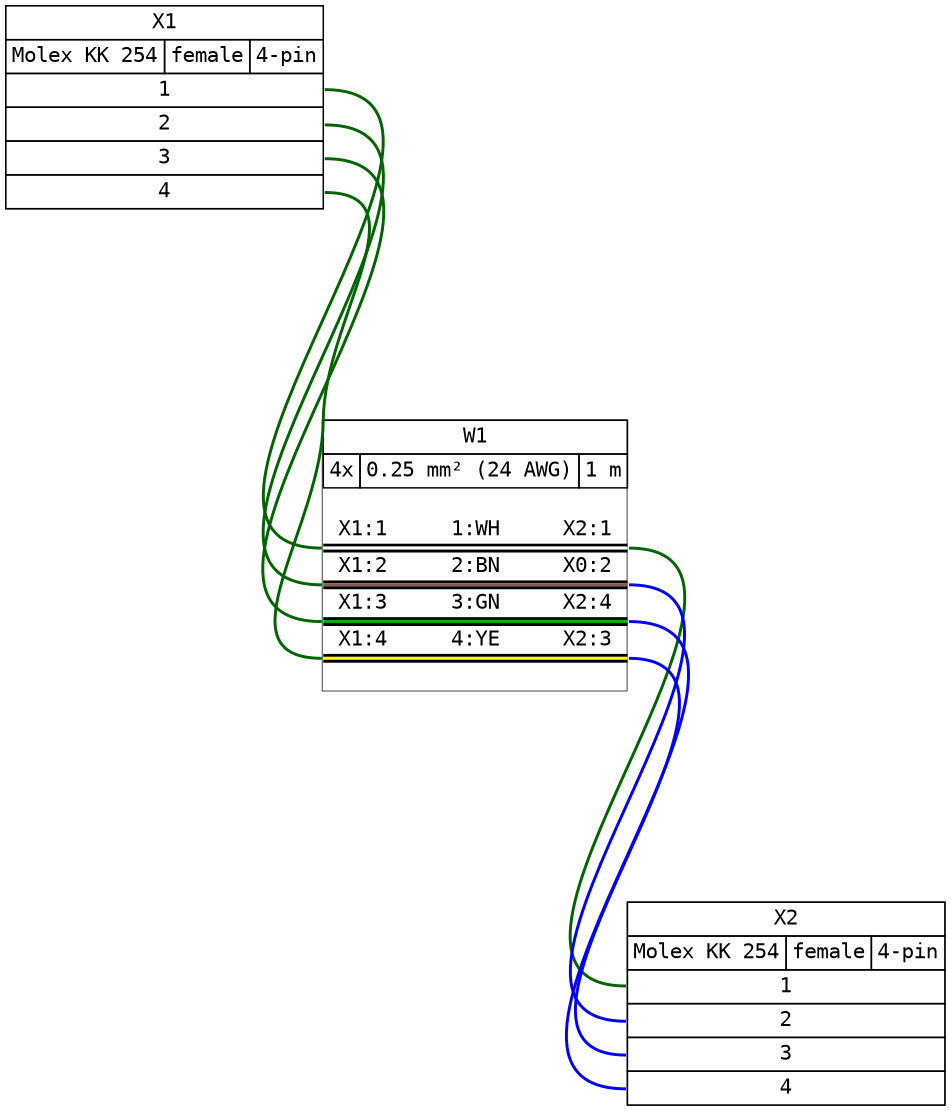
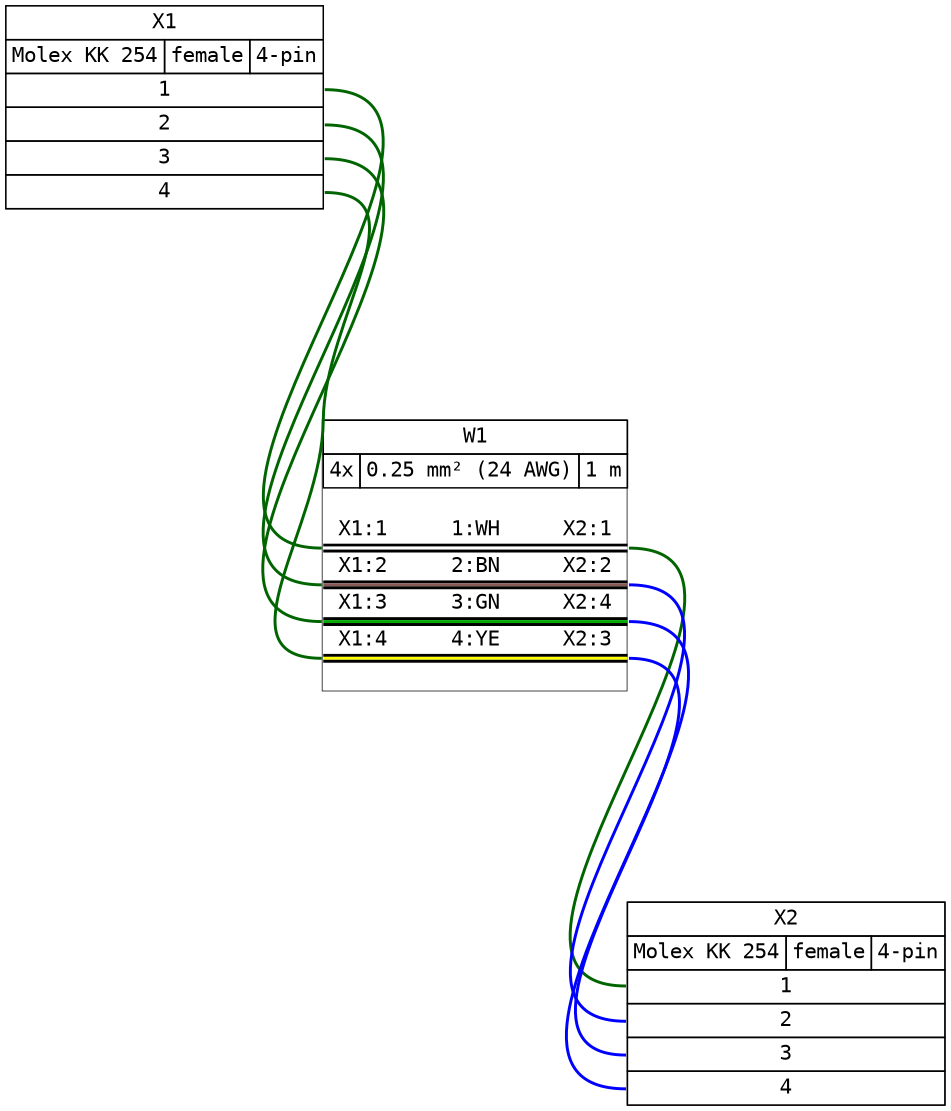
  graph {
    bgcolor="#FFFFFF"
    fontname="DejaVu Sans Mono"
    nodesep=0.33
    rankdir=TB
    ranksep=2
    node [fillcolor="#FFFFFF" fontname="DejaVu Sans Mono" margin=0 shape=box style=filled]
    edge [color=darkgreen fontname="DejaVu Sans Mono" style=bold]
    n1 [height=0 label=< <table border="0" cellspacing="0" cellpadding="0" bgcolor="#FFFFFF">  <tr>   <td>    <table border="0" cellborder="1" cellpadding="3" cellspacing="0">     <tr>      <td>X1</td>     </tr>    </table>   </td>  </tr>  <tr>   <td>    <table border="0" cellborder="1" cellpadding="3" cellspacing="0">     <tr>      <td>Molex KK 254</td>      <td>female</td>      <td>4-pin</td>     </tr>    </table>   </td>  </tr>  <tr>   <td>    <table border="0" cellborder="1" cellpadding="3" cellspacing="0">     <tr>            <td port="p1r">1</td>     </tr>     <tr>            <td port="p2r">2</td>     </tr>     <tr>            <td port="p3r">3</td>     </tr>     <tr>            <td port="p4r">4</td>     </tr>    </table>   </td>  </tr> </table> > width=0]
-   n2 [height=0 label=< <table border="0" cellspacing="0" cellpadding="0" bgcolor="#FFFFFF">  <tr>   <td>    <table border="0" cellborder="1" cellpadding="3" cellspacing="0">     <tr>      <td>W1</td>     </tr>    </table>   </td>  </tr>  <tr>   <td>    <table border="0" cellborder="1" cellpadding="3" cellspacing="0">     <tr>      <td>4x</td>      <td>0.25 mm² (24 AWG)</td>      <td>1 m</td>     </tr>    </table>   </td>  </tr>  <tr>   <td>    <table border="0" cellborder="0" cellspacing="0">     <tr>      <td>&nbsp;</td>     </tr>     <tr>      <td align="left"> X1:1</td>      <td> </td>      <td>1:WH</td>      <td> </td>      <td align="right">X2:1 </td>     </tr>     <tr>      <td border="0" cellspacing="0" cellpadding="0" colspan="5" height="6" port="w1">       <table border="0" cellborder="0" cellspacing="0">        <tr>         <td bgcolor="#000000" border="0" cellpadding="0" colspan="5" height="2"></td>        </tr>        <tr>         <td bgcolor="#FFFFFF" border="0" cellpadding="0" colspan="5" height="2"></td>        </tr>        <tr>         <td bgcolor="#000000" border="0" cellpadding="0" colspan="5" height="2"></td>        </tr>       </table>      </td>     </tr>     <tr>      <td align="left"> X1:2</td>      <td> </td>      <td>2:BN</td>      <td> </td>      <td align="right">X0:2 </td>     </tr>     <tr>      <td border="0" cellspacing="0" cellpadding="0" colspan="5" height="6" port="w2">       <table border="0" cellborder="0" cellspacing="0">        <tr>         <td bgcolor="#000000" border="0" cellpadding="0" colspan="5" height="2"></td>        </tr>        <tr>         <td bgcolor="#895956" border="0" cellpadding="0" colspan="5" height="2"></td>        </tr>        <tr>         <td bgcolor="#000000" border="0" cellpadding="0" colspan="5" height="2"></td>        </tr>       </table>      </td>     </tr>     <tr>      <td align="left"> X1:3</td>      <td> </td>      <td>3:GN</td>      <td> </td>      <td align="right">X2:4 </td>     </tr>     <tr>      <td border="0" cellspacing="0" cellpadding="0" colspan="5" height="6" port="w3">       <table border="0" cellborder="0" cellspacing="0">        <tr>         <td bgcolor="#000000" border="0" cellpadding="0" colspan="5" height="2"></td>        </tr>        <tr>         <td bgcolor="#00AA00" border="0" cellpadding="0" colspan="5" height="2"></td>        </tr>        <tr>         <td bgcolor="#000000" border="0" cellpadding="0" colspan="5" height="2"></td>        </tr>       </table>      </td>     </tr>     <tr>      <td align="left"> X1:4</td>      <td> </td>      <td>4:YE</td>      <td> </td>      <td align="right">X2:3 </td>     </tr>     <tr>      <td border="0" cellspacing="0" cellpadding="0" colspan="5" height="6" port="w4">       <table border="0" cellborder="0" cellspacing="0">        <tr>         <td bgcolor="#000000" border="0" cellpadding="0" colspan="5" height="2"></td>        </tr>        <tr>         <td bgcolor="#FFFF00" border="0" cellpadding="0" colspan="5" height="2"></td>        </tr>        <tr>         <td bgcolor="#000000" border="0" cellpadding="0" colspan="5" height="2"></td>        </tr>       </table>      </td>     </tr>     <tr>      <td>&nbsp;</td>     </tr>    </table>   </td>  </tr> </table> > width=0]
+   n2 [height=0 label=< <table border="0" cellspacing="0" cellpadding="0" bgcolor="#FFFFFF">  <tr>   <td>    <table border="0" cellborder="1" cellpadding="3" cellspacing="0">     <tr>      <td>W1</td>     </tr>    </table>   </td>  </tr>  <tr>   <td>    <table border="0" cellborder="1" cellpadding="3" cellspacing="0">     <tr>      <td>4x</td>      <td>0.25 mm² (24 AWG)</td>      <td>1 m</td>     </tr>    </table>   </td>  </tr>  <tr>   <td>    <table border="0" cellborder="0" cellspacing="0">     <tr>      <td>&nbsp;</td>     </tr>     <tr>      <td align="left"> X1:1</td>      <td> </td>      <td>1:WH</td>      <td> </td>      <td align="right">X2:1 </td>     </tr>     <tr>      <td border="0" cellspacing="0" cellpadding="0" colspan="5" height="6" port="w1">       <table border="0" cellborder="0" cellspacing="0">        <tr>         <td bgcolor="#000000" border="0" cellpadding="0" colspan="5" height="2"></td>        </tr>        <tr>         <td bgcolor="#FFFFFF" border="0" cellpadding="0" colspan="5" height="2"></td>        </tr>        <tr>         <td bgcolor="#000000" border="0" cellpadding="0" colspan="5" height="2"></td>        </tr>       </table>      </td>     </tr>     <tr>      <td align="left"> X1:2</td>      <td> </td>      <td>2:BN</td>      <td> </td>      <td align="right">X2:2 </td>     </tr>     <tr>      <td border="0" cellspacing="0" cellpadding="0" colspan="5" height="6" port="w2">       <table border="0" cellborder="0" cellspacing="0">        <tr>         <td bgcolor="#000000" border="0" cellpadding="0" colspan="5" height="2"></td>        </tr>        <tr>         <td bgcolor="#895956" border="0" cellpadding="0" colspan="5" height="2"></td>        </tr>        <tr>         <td bgcolor="#000000" border="0" cellpadding="0" colspan="5" height="2"></td>        </tr>       </table>      </td>     </tr>     <tr>      <td align="left"> X1:3</td>      <td> </td>      <td>3:GN</td>      <td> </td>      <td align="right">X2:4 </td>     </tr>     <tr>      <td border="0" cellspacing="0" cellpadding="0" colspan="5" height="6" port="w3">       <table border="0" cellborder="0" cellspacing="0">        <tr>         <td bgcolor="#000000" border="0" cellpadding="0" colspan="5" height="2"></td>        </tr>        <tr>         <td bgcolor="#00AA00" border="0" cellpadding="0" colspan="5" height="2"></td>        </tr>        <tr>         <td bgcolor="#000000" border="0" cellpadding="0" colspan="5" height="2"></td>        </tr>       </table>      </td>     </tr>     <tr>      <td align="left"> X1:4</td>      <td> </td>      <td>4:YE</td>      <td> </td>      <td align="right">X2:3 </td>     </tr>     <tr>      <td border="0" cellspacing="0" cellpadding="0" colspan="5" height="6" port="w4">       <table border="0" cellborder="0" cellspacing="0">        <tr>         <td bgcolor="#000000" border="0" cellpadding="0" colspan="5" height="2"></td>        </tr>        <tr>         <td bgcolor="#FFFF00" border="0" cellpadding="0" colspan="5" height="2"></td>        </tr>        <tr>         <td bgcolor="#000000" border="0" cellpadding="0" colspan="5" height="2"></td>        </tr>       </table>      </td>     </tr>     <tr>      <td>&nbsp;</td>     </tr>    </table>   </td>  </tr> </table> > width=0]
    n3 [height=0 label=< <table border="0" cellspacing="0" cellpadding="0" bgcolor="#FFFFFF">  <tr>   <td>    <table border="0" cellborder="1" cellpadding="3" cellspacing="0">     <tr>      <td>X2</td>     </tr>    </table>   </td>  </tr>  <tr>   <td>    <table border="0" cellborder="1" cellpadding="3" cellspacing="0">     <tr>      <td>Molex KK 254</td>      <td>female</td>      <td>4-pin</td>     </tr>    </table>   </td>  </tr>  <tr>   <td>    <table border="0" cellborder="1" cellpadding="3" cellspacing="0">     <tr>      <td port="p1l">1</td>           </tr>     <tr>      <td port="p2l">2</td>           </tr>     <tr>      <td port="p3l">3</td>           </tr>     <tr>      <td port="p4l">4</td>           </tr>    </table>   </td>  </tr> </table> > width=0]
    n1 -- n2 [headport="w1:w" tailport="p1r:e"]
    n1 -- n2 [headport="w2:w" tailport="p2r:e"]
    n1 -- n2 [headport="w3:w" tailport="p3r:e"]
    n1 -- n2 [headport="w4:w" tailport="p4r:e"]
    n2 -- n3 [headport="p1l:w" tailport="w1:e"]
    n2 -- n3 [color=blue headport="p2l:w" tailport="w2:e"]
    n2 -- n3 [color=blue headport="p4l:w" tailport="w3:e"]
    n2 -- n3 [color=blue headport="p3l:w" tailport="w4:e"]
  }
